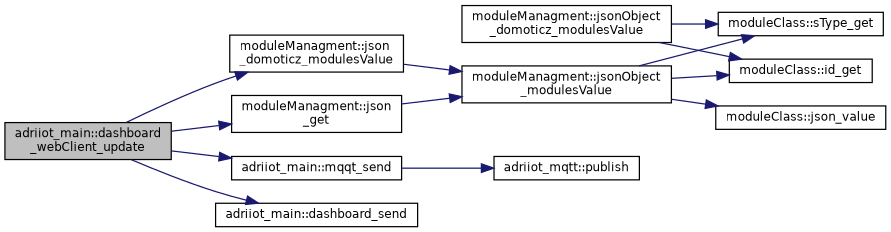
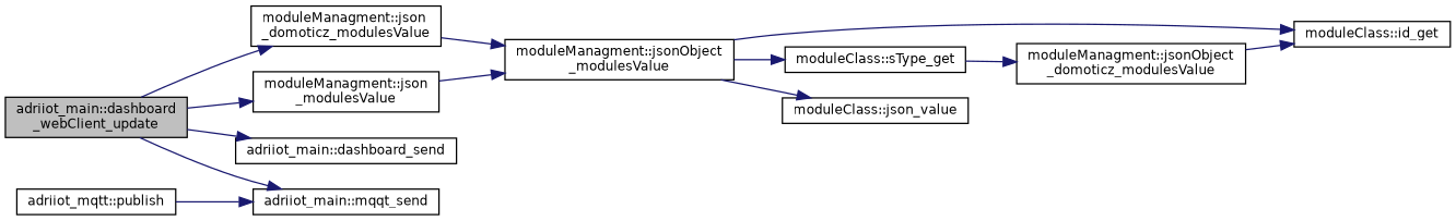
  digraph {
    rankdir=LR
    node [color=black fillcolor=white fontname=Helvetica fontsize=10 shape=record style=filled]
    edge [color=midnightblue fontname=Helvetica fontsize=10 labelfontname=Helvetica labelfontsize=10 style=solid]
    n1 [fillcolor=grey75 fontcolor=black height=0.2 label="adriiot_main::dashboard\l_webClient_update" width=0.4]
    n2 [height=0.2 label="moduleManagment::json\l_domoticz_modulesValue" width=0.4]
-   n3 [height=0.2 label="moduleManagment::json\l_get" width=0.4]
+   n3 [height=0.2 label="moduleManagment::json\l_modulesValue" width=0.4]
    n4 [height=0.2 label="adriiot_main::mqqt_send" width=0.4]
    n5 [height=0.2 label="adriiot_main::dashboard_send" width=0.4]
    n6 [height=0.2 label="moduleManagment::jsonObject\l_modulesValue" width=0.4]
    n7 [height=0.2 label="adriiot_mqtt::publish" width=0.4]
    n8 [height=0.2 label="moduleManagment::jsonObject\l_domoticz_modulesValue" width=0.4]
    n9 [height=0.2 label="moduleClass::id_get" width=0.4]
    n10 [height=0.2 label="moduleClass::sType_get" width=0.4]
    n11 [height=0.2 label="moduleClass::json_value" width=0.4]
    n1 -> n2
    n1 -> n3
    n1 -> n4
    n1 -> n5
    n2 -> n6
    n3 -> n6
-   n4 -> n7
+   n7 -> n4
    n6 -> n9
    n6 -> n10
    n6 -> n11
    n8 -> n9
-   n8 -> n10
+   n10 -> n8
  }
